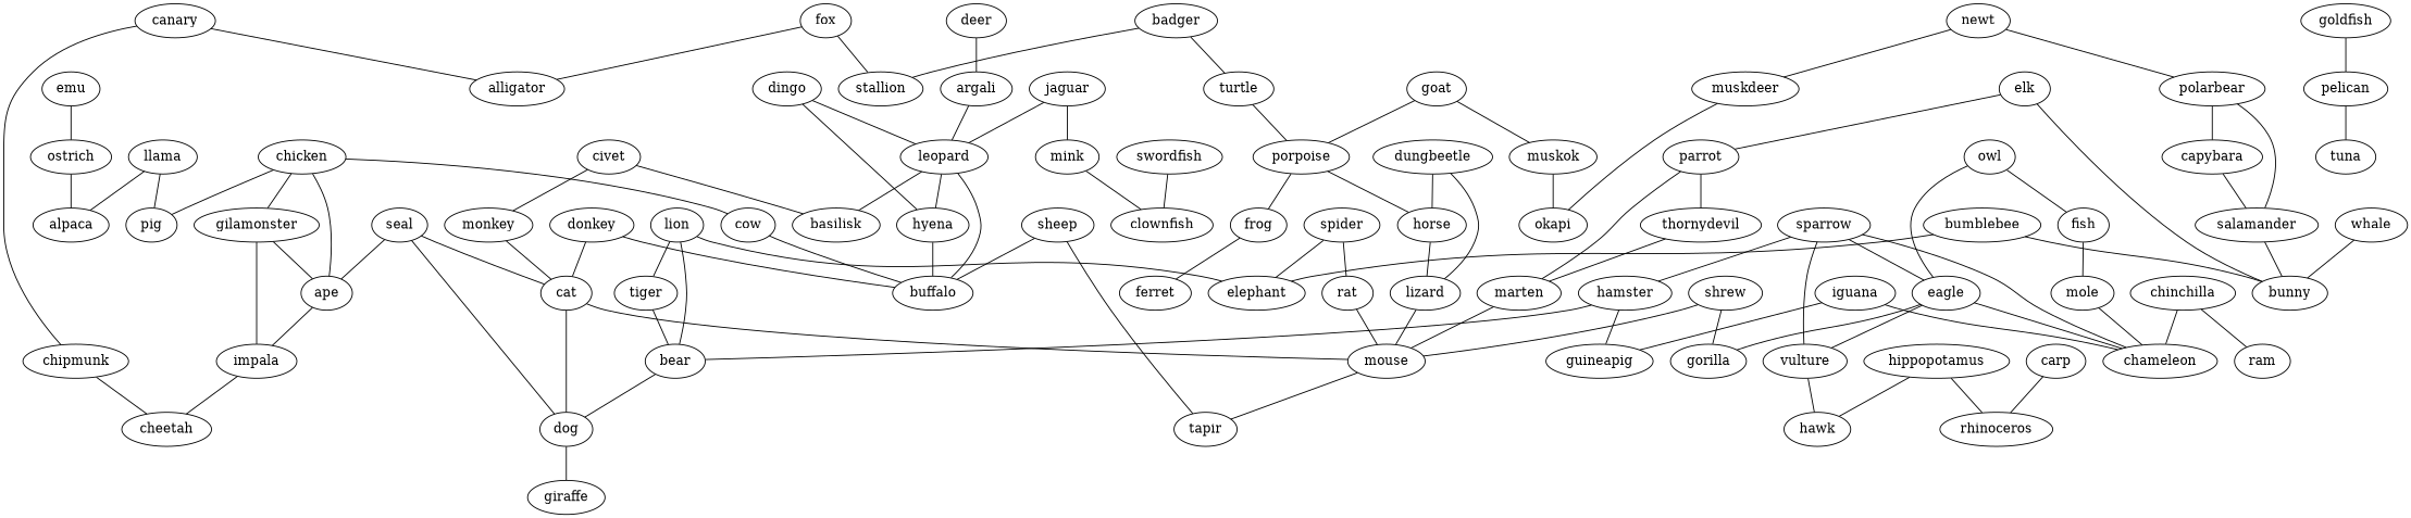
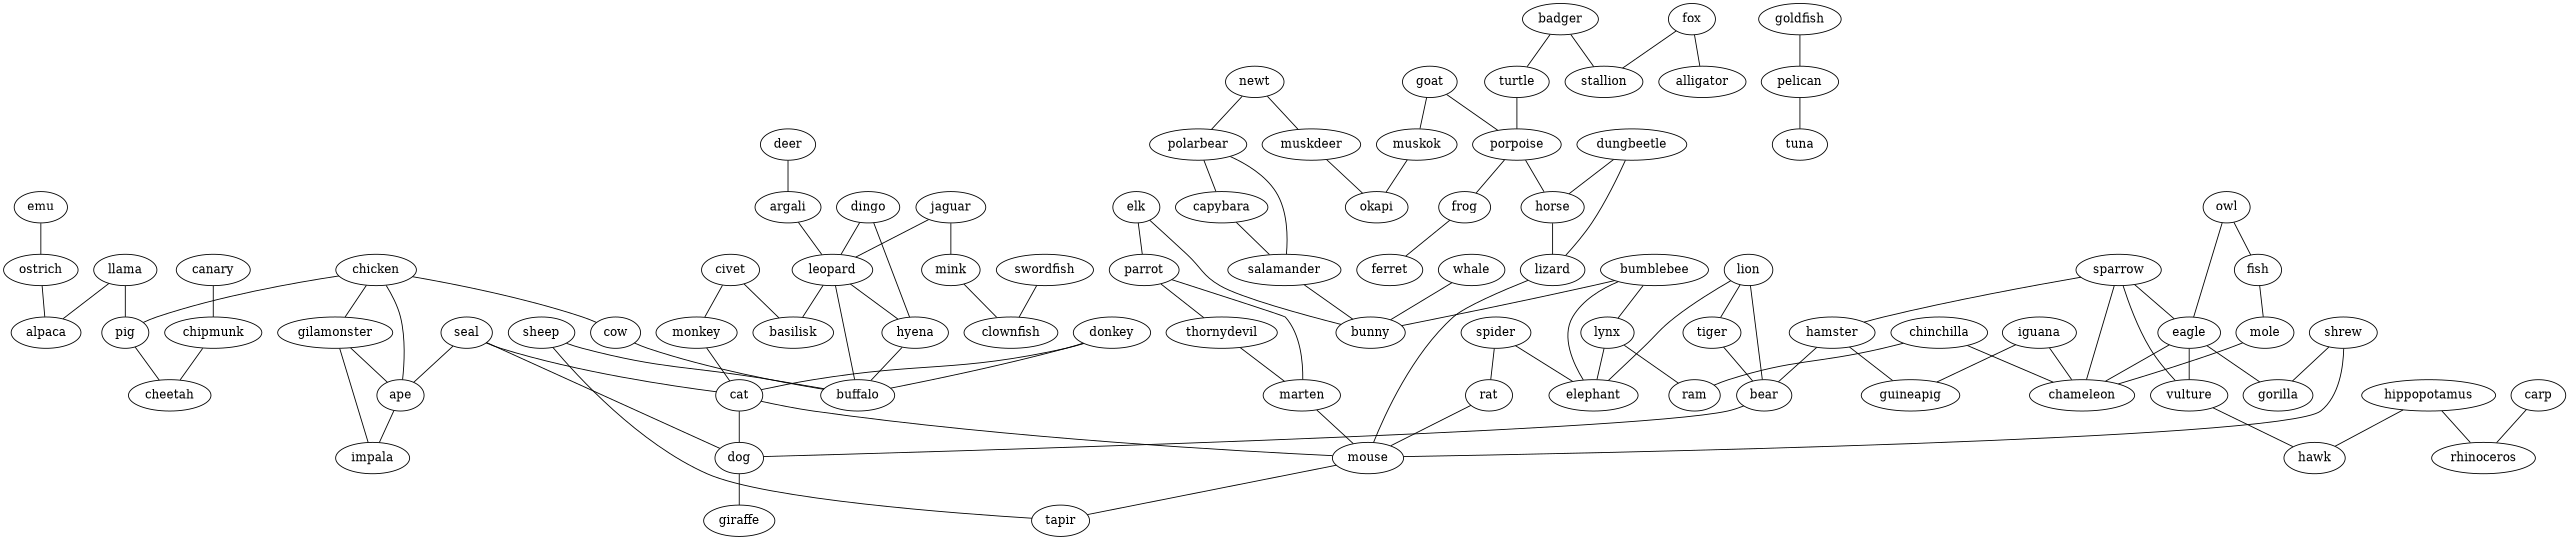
  strict graph {
    edge [weight=1]
    llama
    alpaca
    pig
    sparrow
    eagle
    hamster
    chameleon
    vulture
    gorilla
    bear
    guineapig
    hawk
    canary
    alligator
    chipmunk
    cheetah
    deer
    argali
    leopard
    chicken
    gilamonster
    cow
    ape
    impala
    buffalo
    owl
    fish
    mole
    badger
    turtle
    stallion
    porpoise
    elk
    parrot
    bunny
    thornydevil
    marten
    dungbeetle
    horse
    lizard
    mouse
    civet
    monkey
    basilisk
    cat
    jaguar
    mink
    clownfish
    hyena
    dingo
    goat
    muskok
    okapi
    frog
    emu
    ostrich
    spider
    rat
    elephant
    lion
    tiger
    dog
    seal
    giraffe
    hippopotamus
    rhinoceros
    fox
    iguana
    carp
    goldfish
    pelican
    tuna
    newt
    polarbear
    muskdeer
    capybara
    salamander
    shrew
    tapir
    swordfish
    ferret
    donkey
    whale
    sheep
    bumblebee
+   lynx
    ram
    chinchilla
    llama -- alpaca
    llama -- pig
    sparrow -- eagle
    sparrow -- hamster
    sparrow -- chameleon
    sparrow -- vulture
    eagle -- chameleon
    eagle -- vulture
    eagle -- gorilla
    hamster -- bear
    hamster -- guineapig
    vulture -- hawk
    bear -- dog
-   canary -- alligator
    canary -- chipmunk
    chipmunk -- cheetah
    deer -- argali
    argali -- leopard
    leopard -- buffalo
    leopard -- basilisk
    leopard -- hyena
    chicken -- pig
    chicken -- gilamonster
    chicken -- cow
    chicken -- ape
    gilamonster -- ape
    gilamonster -- impala
    cow -- buffalo
    ape -- impala
-   impala -- cheetah
+   pig -- cheetah
    owl -- eagle
    owl -- fish
    fish -- mole
    mole -- chameleon
    badger -- turtle
    badger -- stallion
    turtle -- porpoise
    porpoise -- horse
    porpoise -- frog
    elk -- parrot
    elk -- bunny
    parrot -- thornydevil
    parrot -- marten
    thornydevil -- marten
    marten -- mouse
    dungbeetle -- horse
    dungbeetle -- lizard
    horse -- lizard
    lizard -- mouse
    mouse -- tapir
    civet -- monkey
    civet -- basilisk
    monkey -- cat
    cat -- mouse
    cat -- dog
    jaguar -- leopard
    jaguar -- mink
    mink -- clownfish
    hyena -- buffalo
    dingo -- leopard
    dingo -- hyena
    goat -- porpoise
    goat -- muskok
    muskok -- okapi
    frog -- ferret
    emu -- ostrich
    ostrich -- alpaca
    spider -- rat
    spider -- elephant
    rat -- mouse
    lion -- bear
    lion -- elephant
    lion -- tiger
    tiger -- bear
    dog -- giraffe
    seal -- ape
    seal -- cat
    seal -- dog
    hippopotamus -- hawk
    hippopotamus -- rhinoceros
    fox -- alligator
    fox -- stallion
    iguana -- chameleon
    iguana -- guineapig
    carp -- rhinoceros
    goldfish -- pelican
    pelican -- tuna
    newt -- polarbear
    newt -- muskdeer
    polarbear -- capybara
    polarbear -- salamander
    muskdeer -- okapi
    capybara -- salamander
    salamander -- bunny
    shrew -- gorilla
    shrew -- mouse
    swordfish -- clownfish
    donkey -- buffalo
    donkey -- cat
    whale -- bunny
    sheep -- buffalo
    sheep -- tapir
    bumblebee -- bunny
    bumblebee -- elephant
+   bumblebee -- lynx
+   lynx -- elephant
+   lynx -- ram
    chinchilla -- chameleon
    chinchilla -- ram
  }
